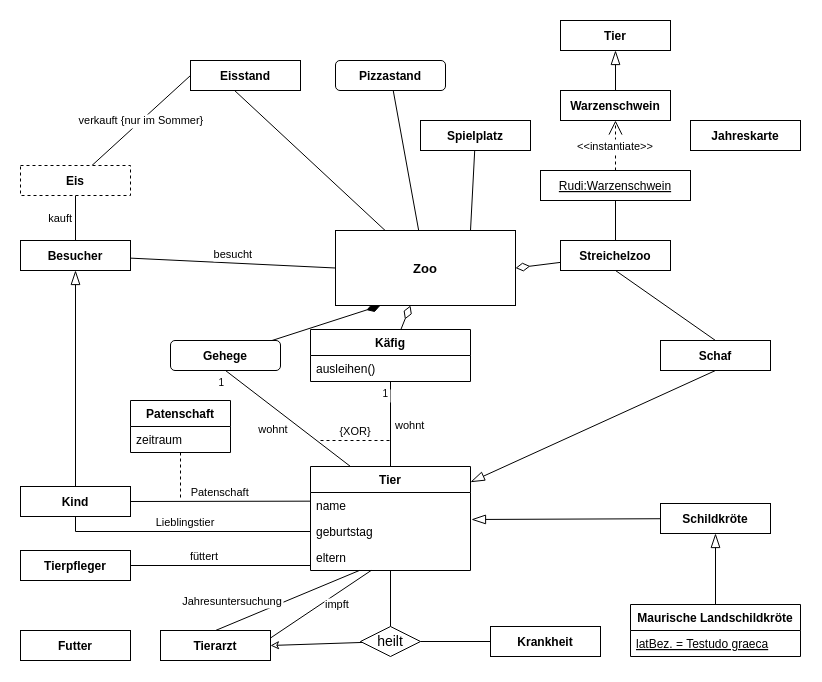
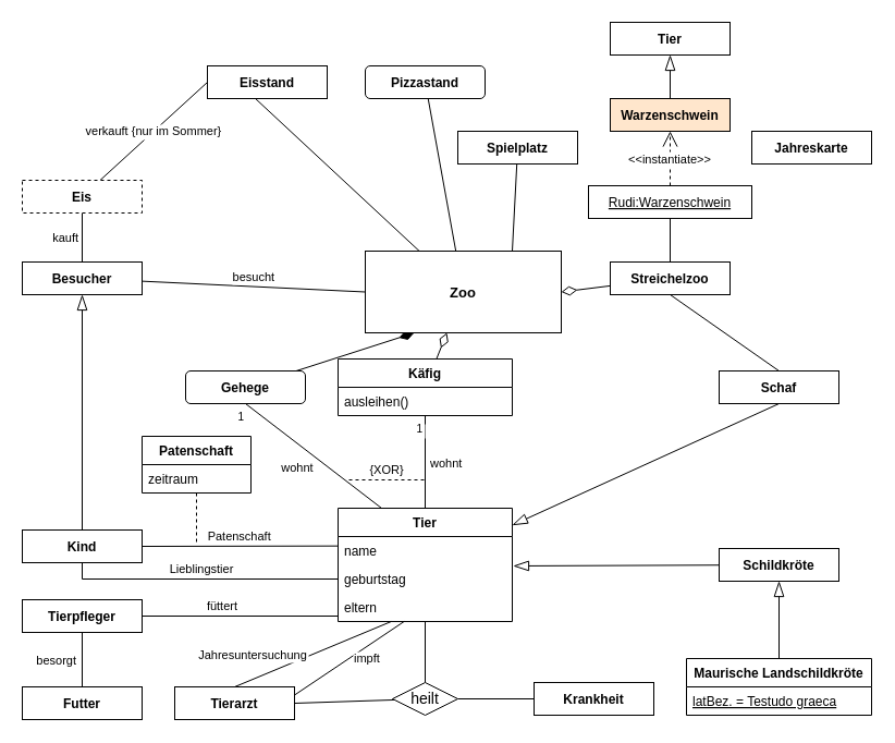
  <mxCell id="0" />
  <mxCell id="1" parent="0" />
  <mxCell id="2" value="Tier" style="swimlane;fontStyle=1;align=center;verticalAlign=top;childLayout=stackLayout;horizontal=1;startSize=26;horizontalStack=0;resizeParent=1;resizeParentMax=0;resizeLast=0;collapsible=1;marginBottom=0;" parent="1" vertex="1"><mxGeometry x="310" y="466" width="160" height="104" as="geometry"><mxRectangle x="320" y="500" width="50" height="26" as="alternateBounds" /></mxGeometry></mxCell>
  <mxCell id="3" value="name" style="text;strokeColor=none;fillColor=none;align=left;verticalAlign=top;spacingLeft=4;spacingRight=4;overflow=hidden;rotatable=0;points=[[0,0.5],[1,0.5]];portConstraint=eastwest;" parent="2" vertex="1"><mxGeometry y="26" width="160" height="26" as="geometry" /></mxCell>
  <mxCell id="4" value="geburtstag" style="text;strokeColor=none;fillColor=none;align=left;verticalAlign=top;spacingLeft=4;spacingRight=4;overflow=hidden;rotatable=0;points=[[0,0.5],[1,0.5]];portConstraint=eastwest;" parent="2" vertex="1"><mxGeometry y="52" width="160" height="26" as="geometry" /></mxCell>
  <mxCell id="5" value="eltern" style="text;strokeColor=none;fillColor=none;align=left;verticalAlign=top;spacingLeft=4;spacingRight=4;overflow=hidden;rotatable=0;points=[[0,0.5],[1,0.5]];portConstraint=eastwest;" parent="2" vertex="1"><mxGeometry y="78" width="160" height="26" as="geometry" /></mxCell>
  <mxCell id="6" style="edgeStyle=none;rounded=0;orthogonalLoop=1;jettySize=auto;endArrow=diamondThin;endFill=0;endSize=12;fontSize=13;align=right;" parent="1" source="7" target="40" edge="1"><mxGeometry relative="1" as="geometry" /></mxCell>
  <mxCell id="7" value="Käfig" style="swimlane;fontStyle=1;align=center;verticalAlign=top;childLayout=stackLayout;horizontal=1;startSize=26;horizontalStack=0;resizeParent=1;resizeParentMax=0;resizeLast=0;collapsible=1;marginBottom=0;" parent="1" vertex="1"><mxGeometry x="310" y="329" width="160" height="52" as="geometry" /></mxCell>
  <mxCell id="8" value="ausleihen()" style="text;strokeColor=none;fillColor=none;align=left;verticalAlign=top;spacingLeft=4;spacingRight=4;overflow=hidden;rotatable=0;points=[[0,0.5],[1,0.5]];portConstraint=eastwest;" parent="7" vertex="1"><mxGeometry y="26" width="160" height="26" as="geometry" /></mxCell>
  <mxCell id="9" value="wohnt" style="endArrow=none;endFill=0;edgeStyle=orthogonalEdgeStyle;align=left;verticalAlign=middle;entryX=0.5;entryY=0;entryDx=0;entryDy=0;exitX=0.5;exitY=1;exitDx=0;exitDy=0;spacing=5;" parent="1" source="7" target="2" edge="1"><mxGeometry relative="1" as="geometry"><mxPoint x="310" y="600" as="sourcePoint" /><mxPoint x="470" y="600" as="targetPoint" /><mxPoint as="offset" /></mxGeometry></mxCell>
  <mxCell id="10" value="1" style="resizable=0;align=right;verticalAlign=top;labelBackgroundColor=#ffffff;fontSize=10;labelPosition=left;verticalLabelPosition=bottom;spacing=2;spacingLeft=0;spacingTop=0;spacingRight=1;" parent="9" connectable="0" vertex="1"><mxGeometry x="-1" relative="1" as="geometry" /></mxCell>
  <mxCell id="11" style="edgeStyle=none;rounded=0;orthogonalLoop=1;jettySize=auto;entryX=0.25;entryY=1;entryDx=0;entryDy=0;endArrow=diamondThin;endFill=1;endSize=12;fontSize=13;align=right;" parent="1" source="12" target="40" edge="1"><mxGeometry relative="1" as="geometry" /></mxCell>
  <mxCell id="12" value="Gehege" style="fontStyle=1;rounded=1;" parent="1" vertex="1"><mxGeometry x="170" y="340" width="110" height="30" as="geometry" /></mxCell>
  <mxCell id="13" value="wohnt" style="endArrow=none;endFill=0;align=right;verticalAlign=top;entryX=0.25;entryY=0;entryDx=0;entryDy=0;exitX=0.5;exitY=1;exitDx=0;exitDy=0;spacing=0;rounded=0;" parent="1" source="12" target="2" edge="1"><mxGeometry relative="1" as="geometry"><mxPoint x="400" y="402" as="sourcePoint" /><mxPoint x="400" y="480" as="targetPoint" /><mxPoint as="offset" /></mxGeometry></mxCell>
  <mxCell id="14" value="1" style="resizable=0;align=right;verticalAlign=top;labelBackgroundColor=#ffffff;fontSize=10;labelPosition=left;verticalLabelPosition=bottom;spacing=2;spacingLeft=0;spacingTop=0;" parent="13" connectable="0" vertex="1"><mxGeometry x="-1" relative="1" as="geometry" /></mxCell>
  <mxCell id="15" value="Tierarzt" style="fontStyle=1" parent="1" vertex="1"><mxGeometry x="160" y="630" width="110" height="30" as="geometry" /></mxCell>
  <mxCell id="16" value="Tierpfleger" style="fontStyle=1" parent="1" vertex="1"><mxGeometry x="20" y="550" width="110" height="30" as="geometry" /></mxCell>
  <mxCell id="17" value="Futter" style="fontStyle=1" parent="1" vertex="1"><mxGeometry x="20" y="630" width="110" height="30" as="geometry" /></mxCell>
+ <mxCell id="18" value="besorgt" style="endArrow=none;endFill=0;align=right;verticalAlign=middle;entryX=0.5;entryY=0;entryDx=0;entryDy=0;exitX=0.5;exitY=1;exitDx=0;exitDy=0;spacing=5;rounded=0;" parent="1" source="16" target="17" edge="1"><mxGeometry relative="1" as="geometry"><mxPoint x="208" y="396" as="sourcePoint" /><mxPoint x="325.96" y="494.024" as="targetPoint" /><mxPoint as="offset" /></mxGeometry></mxCell>
  <mxCell id="19" value="füttert" style="endArrow=none;endFill=0;align=right;verticalAlign=bottom;entryX=1;entryY=0.5;entryDx=0;entryDy=0;spacing=2;rounded=0;exitX=0;exitY=0.808;exitDx=0;exitDy=0;exitPerimeter=0;" parent="1" source="5" target="16" edge="1"><mxGeometry relative="1" as="geometry"><mxPoint x="300" y="570" as="sourcePoint" /><mxPoint x="130" y="493" as="targetPoint" /><mxPoint as="offset" /></mxGeometry></mxCell>
  <mxCell id="20" value="Jahresuntersuchung" style="endArrow=none;endFill=0;align=right;verticalAlign=middle;spacing=5;rounded=0;entryX=0.5;entryY=0;entryDx=0;entryDy=0;" parent="1" source="5" target="15" edge="1"><mxGeometry relative="1" as="geometry"><mxPoint x="320" y="545" as="sourcePoint" /><mxPoint x="190" y="590" as="targetPoint" /><mxPoint as="offset" /></mxGeometry></mxCell>
  <mxCell id="21" value="impft" style="endArrow=none;endFill=0;align=left;verticalAlign=middle;spacing=5;rounded=0;entryX=1;entryY=0.25;entryDx=0;entryDy=0;" parent="1" source="5" target="15" edge="1"><mxGeometry relative="1" as="geometry"><mxPoint x="320" y="570.012" as="sourcePoint" /><mxPoint x="280" y="630" as="targetPoint" /><mxPoint as="offset" /></mxGeometry></mxCell>
  <mxCell id="22" value="Krankheit" style="fontStyle=1" parent="1" vertex="1"><mxGeometry x="490" y="626" width="110" height="30" as="geometry" /></mxCell>
- <mxCell id="23" style="edgeStyle=none;rounded=0;orthogonalLoop=1;jettySize=auto;entryX=1;entryY=0.5;entryDx=0;entryDy=0;endArrow=classic;endFill=0;fontSize=13;align=right;" parent="1" source="26" target="15" edge="1"><mxGeometry relative="1" as="geometry" /></mxCell>
+ <mxCell id="23" style="edgeStyle=none;rounded=0;orthogonalLoop=1;jettySize=auto;entryX=1;entryY=0.5;entryDx=0;entryDy=0;endArrow=none;endFill=0;fontSize=13;align=right;" parent="1" source="26" target="15" edge="1"><mxGeometry relative="1" as="geometry" /></mxCell>
  <mxCell id="24" style="edgeStyle=none;rounded=0;orthogonalLoop=1;jettySize=auto;endArrow=none;endFill=0;fontSize=13;align=right;" parent="1" source="26" target="22" edge="1"><mxGeometry relative="1" as="geometry" /></mxCell>
  <mxCell id="25" style="edgeStyle=none;rounded=0;orthogonalLoop=1;jettySize=auto;entryX=0.5;entryY=1;entryDx=0;entryDy=0;endArrow=none;endFill=0;fontSize=13;align=right;" parent="1" source="26" target="2" edge="1"><mxGeometry relative="1" as="geometry" /></mxCell>
  <mxCell id="26" value="heilt" style="shape=rhombus;strokeWidth=1;fontSize=13;perimeter=rhombusPerimeter;whiteSpace=wrap;align=center;fontSize=14;verticalAlign=middle;" parent="1" vertex="1"><mxGeometry x="360" y="626" width="60" height="30" as="geometry" /></mxCell>
  <mxCell id="27" style="edgeStyle=none;rounded=0;orthogonalLoop=1;jettySize=auto;entryX=0.5;entryY=1;entryDx=0;entryDy=0;endArrow=blockThin;endFill=0;fontSize=13;align=right;endSize=12;" parent="1" source="28" target="35" edge="1"><mxGeometry relative="1" as="geometry" /></mxCell>
  <mxCell id="28" value="Kind" style="fontStyle=1" parent="1" vertex="1"><mxGeometry x="20" y="486" width="110" height="30" as="geometry" /></mxCell>
  <mxCell id="29" value="Lieblingstier" style="endArrow=none;endFill=0;align=center;verticalAlign=bottom;entryX=0.5;entryY=1;entryDx=0;entryDy=0;spacing=2;rounded=0;edgeStyle=orthogonalEdgeStyle;" parent="1" source="4" target="28" edge="1"><mxGeometry relative="1" as="geometry"><mxPoint x="270" y="520" as="sourcePoint" /><mxPoint x="150" y="579" as="targetPoint" /><mxPoint as="offset" /></mxGeometry></mxCell>
  <mxCell id="30" value="Patenschaft" style="endArrow=none;endFill=0;align=center;verticalAlign=bottom;entryX=1;entryY=0.5;entryDx=0;entryDy=0;spacing=2;rounded=0;exitX=-0.002;exitY=0.333;exitDx=0;exitDy=0;exitPerimeter=0;" parent="1" source="3" target="28" edge="1"><mxGeometry relative="1" as="geometry"><mxPoint x="280" y="501" as="sourcePoint" /><mxPoint x="78.95" y="510.99" as="targetPoint" /><mxPoint as="offset" /></mxGeometry></mxCell>
  <mxCell id="31" value="Patenschaft" style="swimlane;fontStyle=1;align=center;verticalAlign=top;childLayout=stackLayout;horizontal=1;startSize=26;horizontalStack=0;resizeParent=1;resizeParentMax=0;resizeLast=0;collapsible=1;marginBottom=0;" parent="1" vertex="1"><mxGeometry x="130" y="400" width="100" height="52" as="geometry"><mxRectangle x="320" y="500" width="50" height="26" as="alternateBounds" /></mxGeometry></mxCell>
  <mxCell id="32" value="zeitraum" style="text;strokeColor=none;fillColor=none;align=left;verticalAlign=top;spacingLeft=4;spacingRight=4;overflow=hidden;rotatable=0;points=[[0,0.5],[1,0.5]];portConstraint=eastwest;" parent="31" vertex="1"><mxGeometry y="26" width="100" height="26" as="geometry" /></mxCell>
  <mxCell id="33" value="kauft" style="edgeStyle=none;rounded=0;orthogonalLoop=1;jettySize=auto;entryX=0.5;entryY=1;entryDx=0;entryDy=0;endArrow=none;endFill=0;endSize=12;fontSize=11;align=right;spacingRight=1;" parent="1" source="35" target="37" edge="1"><mxGeometry relative="1" as="geometry" /></mxCell>
  <mxCell id="34" value="besucht" style="edgeStyle=none;rounded=0;orthogonalLoop=1;jettySize=auto;entryX=0;entryY=0.5;entryDx=0;entryDy=0;endArrow=none;endFill=0;endSize=12;fontSize=11;align=center;verticalAlign=bottom;" parent="1" source="35" target="40" edge="1"><mxGeometry relative="1" as="geometry" /></mxCell>
  <mxCell id="35" value="Besucher" style="fontStyle=1" parent="1" vertex="1"><mxGeometry x="20" y="240" width="110" height="30" as="geometry" /></mxCell>
  <mxCell id="36" value="verkauft {nur im Sommer}" style="edgeStyle=none;rounded=0;orthogonalLoop=1;jettySize=auto;entryX=0;entryY=0.5;entryDx=0;entryDy=0;endArrow=none;endFill=0;endSize=12;fontSize=11;align=center;" parent="1" source="37" target="41" edge="1"><mxGeometry relative="1" as="geometry" /></mxCell>
  <mxCell id="37" value="Eis" style="fontStyle=1;dashed=1;" parent="1" vertex="1"><mxGeometry x="20" y="165" width="110" height="30" as="geometry" /></mxCell>
  <mxCell id="38" style="edgeStyle=none;rounded=0;orthogonalLoop=1;jettySize=auto;entryX=0.391;entryY=0.967;entryDx=0;entryDy=0;entryPerimeter=0;endArrow=none;endFill=0;endSize=12;fontSize=13;align=right;" parent="1" source="40" target="41" edge="1"><mxGeometry relative="1" as="geometry" /></mxCell>
  <mxCell id="39" style="edgeStyle=none;rounded=0;orthogonalLoop=1;jettySize=auto;endArrow=none;endFill=0;endSize=12;fontSize=13;align=right;" parent="1" source="40" target="42" edge="1"><mxGeometry relative="1" as="geometry" /></mxCell>
  <mxCell id="40" value="Zoo" style="strokeWidth=1;fontSize=13;fontStyle=1" parent="1" vertex="1"><mxGeometry x="335" y="230" width="180" height="75" as="geometry" /></mxCell>
  <mxCell id="41" value="Eisstand" style="fontStyle=1" parent="1" vertex="1"><mxGeometry x="190" y="60" width="110" height="30" as="geometry" /></mxCell>
  <mxCell id="42" value="Pizzastand" style="fontStyle=1;rounded=1;" parent="1" vertex="1"><mxGeometry x="335" y="60" width="110" height="30" as="geometry" /></mxCell>
  <mxCell id="43" style="edgeStyle=none;rounded=0;orthogonalLoop=1;jettySize=auto;endArrow=none;endFill=0;endSize=12;fontSize=13;align=right;exitX=0.75;exitY=0;exitDx=0;exitDy=0;" parent="1" source="40" target="44" edge="1"><mxGeometry relative="1" as="geometry"><mxPoint x="466.25" y="210" as="sourcePoint" /></mxGeometry></mxCell>
  <mxCell id="44" value="Spielplatz" style="fontStyle=1" parent="1" vertex="1"><mxGeometry x="420" y="120" width="110" height="30" as="geometry" /></mxCell>
  <mxCell id="45" style="edgeStyle=none;rounded=0;orthogonalLoop=1;jettySize=auto;entryX=1;entryY=0.5;entryDx=0;entryDy=0;endArrow=diamondThin;endFill=0;endSize=12;fontSize=13;align=right;" parent="1" source="47" target="40" edge="1"><mxGeometry relative="1" as="geometry" /></mxCell>
  <mxCell id="46" style="edgeStyle=none;rounded=0;orthogonalLoop=1;jettySize=auto;entryX=0.5;entryY=1;entryDx=0;entryDy=0;endArrow=none;endFill=0;endSize=12;fontSize=13;align=right;" parent="1" source="47" target="58" edge="1"><mxGeometry relative="1" as="geometry" /></mxCell>
  <mxCell id="47" value="Streichelzoo" style="fontStyle=1" parent="1" vertex="1"><mxGeometry x="560" y="240" width="110" height="30" as="geometry" /></mxCell>
  <mxCell id="48" style="rounded=0;orthogonalLoop=1;jettySize=auto;entryX=0.5;entryY=1;entryDx=0;entryDy=0;endArrow=none;endFill=0;endSize=12;fontSize=13;align=right;exitX=0.5;exitY=0;exitDx=0;exitDy=0;" parent="1" source="50" target="47" edge="1"><mxGeometry relative="1" as="geometry" /></mxCell>
  <mxCell id="49" style="edgeStyle=none;rounded=0;orthogonalLoop=1;jettySize=auto;endArrow=blockThin;endFill=0;endSize=12;fontSize=13;align=right;exitX=0.5;exitY=1;exitDx=0;exitDy=0;" parent="1" source="50" target="2" edge="1"><mxGeometry relative="1" as="geometry" /></mxCell>
  <mxCell id="50" value="Schaf" style="fontStyle=1" parent="1" vertex="1"><mxGeometry x="660" y="340" width="110" height="30" as="geometry" /></mxCell>
  <mxCell id="51" style="edgeStyle=none;rounded=0;orthogonalLoop=1;jettySize=auto;endArrow=blockThin;endFill=0;endSize=12;fontSize=13;align=right;" parent="1" source="52" edge="1"><mxGeometry relative="1" as="geometry"><mxPoint x="471" y="519" as="targetPoint" /></mxGeometry></mxCell>
  <mxCell id="52" value="Schildkröte" style="fontStyle=1" parent="1" vertex="1"><mxGeometry x="660" y="503" width="110" height="30" as="geometry" /></mxCell>
  <mxCell id="53" style="edgeStyle=none;rounded=0;orthogonalLoop=1;jettySize=auto;entryX=0.5;entryY=1;entryDx=0;entryDy=0;endArrow=blockThin;endFill=0;endSize=12;fontSize=13;align=right;" parent="1" source="54" target="52" edge="1"><mxGeometry relative="1" as="geometry" /></mxCell>
  <mxCell id="54" value="Maurische Landschildkröte" style="swimlane;fontStyle=1;align=center;verticalAlign=top;childLayout=stackLayout;horizontal=1;startSize=26;horizontalStack=0;resizeParent=1;resizeParentMax=0;resizeLast=0;collapsible=1;marginBottom=0;" parent="1" vertex="1"><mxGeometry x="630" y="604" width="170" height="52" as="geometry"><mxRectangle x="320" y="500" width="50" height="26" as="alternateBounds" /></mxGeometry></mxCell>
  <mxCell id="55" value="latBez. = Testudo graeca" style="text;strokeColor=none;fillColor=none;align=left;verticalAlign=top;spacingLeft=4;spacingRight=4;overflow=hidden;rotatable=0;points=[[0,0.5],[1,0.5]];portConstraint=eastwest;fontStyle=4;" parent="54" vertex="1"><mxGeometry y="26" width="170" height="26" as="geometry" /></mxCell>
  <mxCell id="56" value="Jahreskarte" style="fontStyle=1;spacing=2;" parent="1" vertex="1"><mxGeometry x="690" y="120" width="110" height="30" as="geometry" /></mxCell>
  <mxCell id="57" value="&lt;&lt;instantiate&gt;&gt;" style="edgeStyle=none;rounded=0;orthogonalLoop=1;jettySize=auto;endArrow=open;endFill=0;endSize=12;fontSize=11;align=center;dashed=1;" parent="1" source="58" target="60" edge="1"><mxGeometry relative="1" as="geometry" /></mxCell>
  <mxCell id="58" value="Rudi:Warzenschwein" style="fontStyle=4" parent="1" vertex="1"><mxGeometry x="540" y="170" width="150" height="30" as="geometry" /></mxCell>
  <mxCell id="59" style="edgeStyle=none;rounded=0;orthogonalLoop=1;jettySize=auto;endArrow=blockThin;endFill=0;endSize=12;fontSize=13;align=right;entryX=0.5;entryY=1;entryDx=0;entryDy=0;" parent="1" source="60" target="61" edge="1"><mxGeometry relative="1" as="geometry"><mxPoint x="620" y="10" as="targetPoint" /></mxGeometry></mxCell>
- <mxCell id="60" value="Warzenschwein" style="fontStyle=1" parent="1" vertex="1"><mxGeometry x="560" y="90" width="110" height="30" as="geometry" /></mxCell>
+ <mxCell id="60" value="Warzenschwein" style="fontStyle=1;fillColor=#ffe6cc;" parent="1" vertex="1"><mxGeometry x="560" y="90" width="110" height="30" as="geometry" /></mxCell>
  <mxCell id="61" value="Tier" style="fontStyle=1" parent="1" vertex="1"><mxGeometry x="560" y="20" width="110" height="30" as="geometry" /></mxCell>
  <mxCell id="62" value="{XOR}" style="rounded=0;orthogonalLoop=1;jettySize=auto;endArrow=none;endFill=0;endSize=12;fontSize=11;align=center;dashed=1;verticalAlign=bottom;" parent="1" edge="1"><mxGeometry relative="1" as="geometry"><mxPoint x="390" y="440" as="targetPoint" /><mxPoint x="320" y="440" as="sourcePoint" /></mxGeometry></mxCell>
  <mxCell id="63" style="rounded=0;orthogonalLoop=1;jettySize=auto;endArrow=none;endFill=0;endSize=12;fontSize=13;align=center;dashed=1;" parent="1" source="31" edge="1"><mxGeometry relative="1" as="geometry"><mxPoint x="180" y="500" as="targetPoint" /><mxPoint x="180" y="452" as="sourcePoint" /></mxGeometry></mxCell>
  <mxCell id="64" style="edgeStyle=none;rounded=0;orthogonalLoop=1;jettySize=auto;exitX=1;exitY=0.5;exitDx=0;exitDy=0;dashed=1;endArrow=none;endFill=0;endSize=12;fontSize=11;align=left;" parent="1" source="58" target="58" edge="1"><mxGeometry relative="1" as="geometry" /></mxCell>
